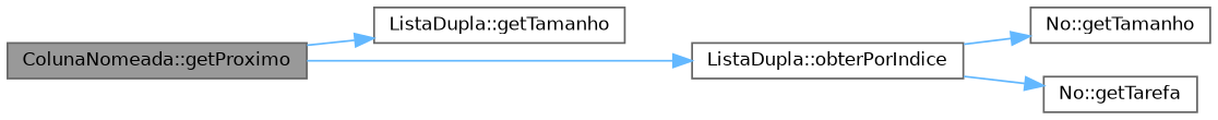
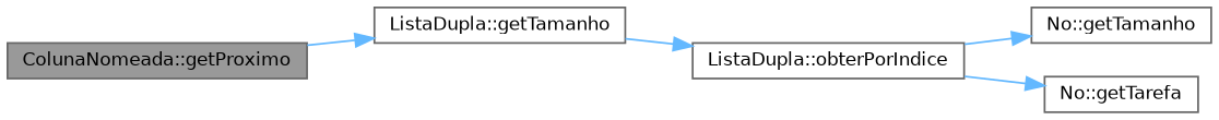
  digraph {
    rankdir=LR
    node [color=grey40 fillcolor=white fontname=Helvetica fontsize=10 shape=box style=filled]
    edge [color=steelblue1 fontname=Helvetica fontsize=10 labelfontname=Helvetica labelfontsize=10 style=solid]
    n1 [color=gray40 fillcolor=grey60 fontcolor=black height=0.2 label="ColunaNomeada::getProximo" width=0.4]
    n2 [height=0.2 label="ListaDupla::getTamanho" width=0.4]
    n3 [height=0.2 label="ListaDupla::obterPorIndice" width=0.4]
    n4 [height=0.2 label="No::getTamanho" width=0.4]
    n5 [height=0.2 label="No::getTarefa" width=0.4]
    n1 -> n2
-   n1 -> n3
+   n2 -> n3
    n3 -> n4
    n3 -> n5
  }
